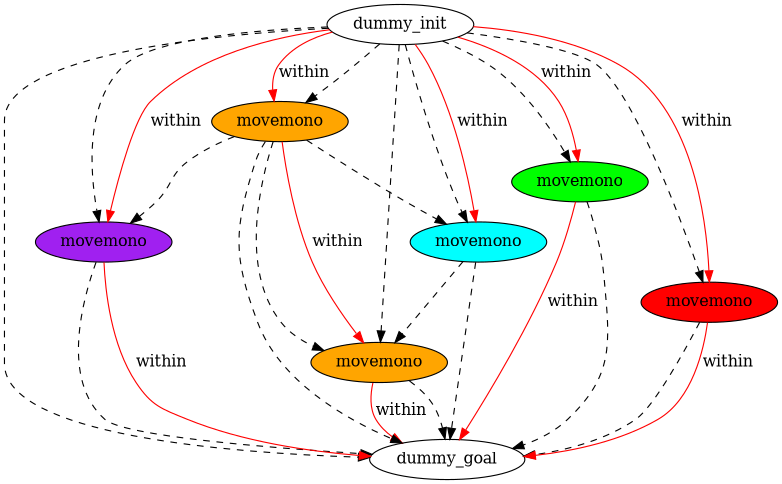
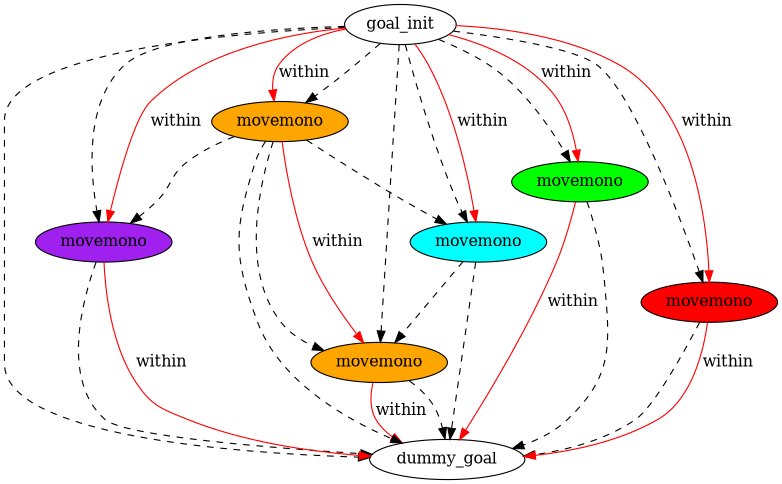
  digraph {
    node [fillcolor=white style=filled]
    edge [color=black style=dashed]
-   n1 [label=dummy_init]
+   n1 [label=goal_init]
    n2 [label=dummy_goal]
    n3 [fillcolor=purple label=movemono]
    n4 [fillcolor=orange label=movemono]
    n5 [fillcolor=orange label=movemono]
    n6 [fillcolor=green label=movemono]
    n7 [fillcolor=red label=movemono]
    n8 [fillcolor=cyan label=movemono]
    n1 -> n2
    n1 -> n3
    n1 -> n3 [color=red label=within style=""]
    n1 -> n4
    n1 -> n5
    n1 -> n5 [color=red label=within style=""]
    n1 -> n6
    n1 -> n6 [color=red label=within style=""]
    n1 -> n7
    n1 -> n7 [color=red label=within style=""]
    n1 -> n8
    n1 -> n8 [color=red label=within style=""]
    n3 -> n2
    n3 -> n2 [color=red label=within style=""]
    n4 -> n2
    n4 -> n2 [color=red label=within style=""]
    n5 -> n2
    n5 -> n3
    n5 -> n4
    n5 -> n4 [color=red label=within style=""]
    n5 -> n8
    n6 -> n2
    n6 -> n2 [color=red label=within style=""]
    n7 -> n2
    n7 -> n2 [color=red label=within style=""]
    n8 -> n2
    n8 -> n4
  }
